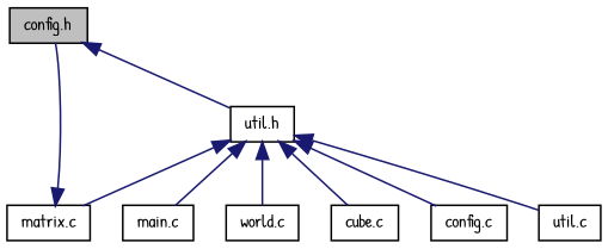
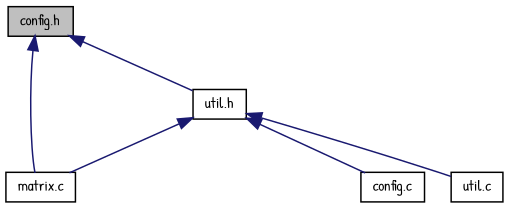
  digraph {
    fontname="Patrick Hand"
    node [color=black fillcolor=white fontname="Patrick Hand" fontsize=10 shape=record style=filled]
    edge [color=midnightblue dir=back fontname="Patrick Hand" fontsize=10 labelfontname=Helvetica labelfontsize=10 style=solid]
    n1 [fillcolor=grey75 fontcolor=black height=0.2 label="config.h" width=0.4]
    n2 [height=0.2 label="util.h" width=0.4]
    n3 [height=0.2 label="matrix.c" width=0.4]
-   n4 [height=0.2 label="main.c" width=0.4]
-   n5 [height=0.2 label="world.c" width=0.4]
-   n6 [height=0.2 label="cube.c" width=0.4]
    n7 [height=0.2 label="config.c" width=0.4]
    n8 [height=0.2 label="util.c" width=0.4]
    n1 -> n2
-   n3 -> n1
+   n1 -> n3
    n2 -> n3
-   n2 -> n4
-   n2 -> n5
-   n2 -> n6
    n2 -> n7
    n2 -> n8
  }
